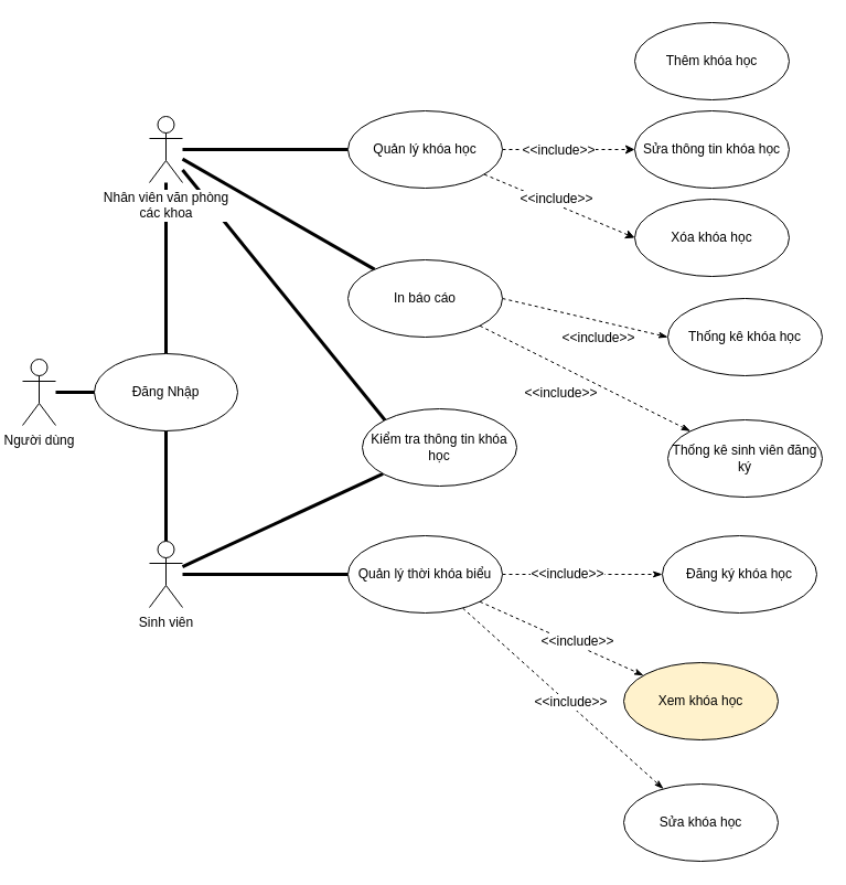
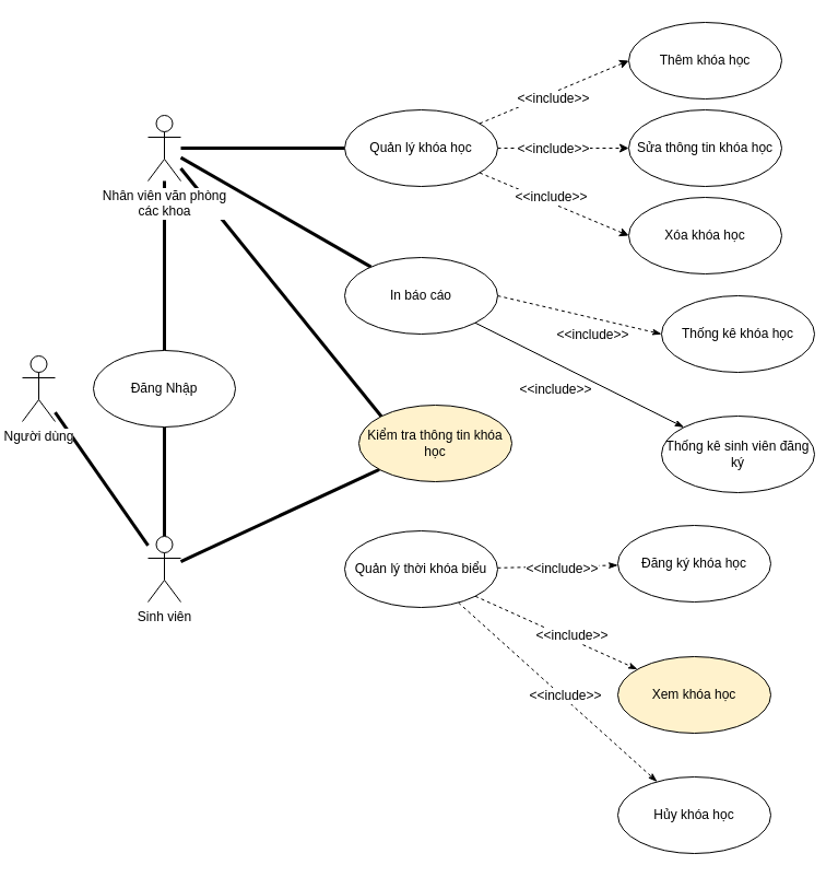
  <mxCell id="0" />
  <mxCell id="1" parent="0" />
  <mxCell id="2" style="edgeStyle=orthogonalEdgeStyle;rounded=0;orthogonalLoop=1;jettySize=auto;html=1;entryX=0;entryY=0.5;entryDx=0;entryDy=0;strokeColor=#000000;endArrow=none;endFill=0;strokeWidth=3;" parent="1" source="6" target="17" edge="1"><mxGeometry relative="1" as="geometry" /></mxCell>
  <mxCell id="3" style="edgeStyle=none;rounded=0;orthogonalLoop=1;jettySize=auto;html=1;endArrow=none;endFill=0;strokeColor=#000000;strokeWidth=3;" parent="1" source="6" target="27" edge="1"><mxGeometry relative="1" as="geometry" /></mxCell>
  <mxCell id="4" style="edgeStyle=none;rounded=0;orthogonalLoop=1;jettySize=auto;html=1;entryX=0;entryY=0;entryDx=0;entryDy=0;endArrow=none;endFill=0;strokeWidth=3;" parent="1" source="6" target="32" edge="1"><mxGeometry relative="1" as="geometry" /></mxCell>
  <mxCell id="5" style="edgeStyle=none;rounded=0;orthogonalLoop=1;jettySize=auto;html=1;entryX=0.5;entryY=0;entryDx=0;entryDy=0;endArrow=none;endFill=0;strokeWidth=3;" parent="1" source="6" target="39" edge="1"><mxGeometry relative="1" as="geometry" /></mxCell>
  <mxCell id="6" value="Nhân viên văn phòng&lt;br&gt;các khoa" style="shape=umlActor;verticalLabelPosition=bottom;labelBackgroundColor=#ffffff;verticalAlign=top;html=1;" parent="1" vertex="1"><mxGeometry x="135" y="105" width="30" height="60" as="geometry" /></mxCell>
- <mxCell id="7" style="edgeStyle=none;rounded=0;orthogonalLoop=1;jettySize=auto;html=1;endArrow=none;endFill=0;strokeColor=#000000;strokeWidth=3;" parent="1" source="10" target="21" edge="1"><mxGeometry relative="1" as="geometry" /></mxCell>
  <mxCell id="8" style="edgeStyle=none;rounded=0;orthogonalLoop=1;jettySize=auto;html=1;endArrow=none;endFill=0;strokeWidth=3;" parent="1" source="10" target="32" edge="1"><mxGeometry relative="1" as="geometry" /></mxCell>
  <mxCell id="9" style="edgeStyle=none;rounded=0;orthogonalLoop=1;jettySize=auto;html=1;entryX=0.5;entryY=1;entryDx=0;entryDy=0;endArrow=none;endFill=0;strokeWidth=3;" parent="1" source="10" target="39" edge="1"><mxGeometry relative="1" as="geometry" /></mxCell>
  <mxCell id="10" value="Sinh viên" style="shape=umlActor;verticalLabelPosition=bottom;labelBackgroundColor=#ffffff;verticalAlign=top;html=1;" parent="1" vertex="1"><mxGeometry x="135" y="490" width="30" height="60" as="geometry" /></mxCell>
  <mxCell id="11" style="rounded=0;orthogonalLoop=1;jettySize=auto;html=1;entryX=0;entryY=0.5;entryDx=0;entryDy=0;dashed=1;" parent="1" source="17" target="24" edge="1"><mxGeometry relative="1" as="geometry" /></mxCell>
  <mxCell id="12" value="&amp;lt;&amp;lt;include&amp;gt;&amp;gt;" style="text;html=1;resizable=0;points=[];align=center;verticalAlign=middle;labelBackgroundColor=#ffffff;" parent="11" vertex="1" connectable="0"><mxGeometry x="-0.21" y="1" relative="1" as="geometry"><mxPoint x="11.5" y="0.5" as="offset" /></mxGeometry></mxCell>
  <mxCell id="13" style="rounded=0;orthogonalLoop=1;jettySize=auto;html=1;dashed=1;" parent="1" source="17" target="23" edge="1"><mxGeometry relative="1" as="geometry" /></mxCell>
  <mxCell id="14" value="&amp;lt;&amp;lt;include&amp;gt;&amp;gt;" style="text;html=1;resizable=0;points=[];align=center;verticalAlign=middle;labelBackgroundColor=#ffffff;" parent="13" vertex="1" connectable="0"><mxGeometry x="-0.367" relative="1" as="geometry"><mxPoint x="12" as="offset" /></mxGeometry></mxCell>
+ <mxCell id="15" style="orthogonalLoop=1;jettySize=auto;html=1;entryX=0;entryY=0.5;entryDx=0;entryDy=0;strokeColor=#000000;rounded=0;dashed=1;" parent="1" source="17" target="22" edge="1"><mxGeometry relative="1" as="geometry" /></mxCell>
+ <mxCell id="16" value="&amp;lt;&amp;lt;include&amp;gt;&amp;gt;" style="text;html=1;resizable=0;points=[];align=center;verticalAlign=middle;labelBackgroundColor=#ffffff;" parent="15" vertex="1" connectable="0"><mxGeometry x="0.182" y="-4" relative="1" as="geometry"><mxPoint x="-16" y="8" as="offset" /></mxGeometry></mxCell>
  <mxCell id="17" value="Quản lý khóa học" style="ellipse;whiteSpace=wrap;html=1;" parent="1" vertex="1"><mxGeometry x="315" y="100" width="140" height="70" as="geometry" /></mxCell>
  <mxCell id="18" style="edgeStyle=none;rounded=0;orthogonalLoop=1;jettySize=auto;html=1;endArrow=classicThin;endFill=1;strokeColor=#000000;strokeWidth=1;dashed=1;" parent="1" source="21" target="33" edge="1"><mxGeometry relative="1" as="geometry" /></mxCell>
  <mxCell id="19" style="edgeStyle=none;rounded=0;orthogonalLoop=1;jettySize=auto;html=1;exitX=1;exitY=1;exitDx=0;exitDy=0;endArrow=classicThin;endFill=1;strokeColor=#000000;strokeWidth=1;dashed=1;" parent="1" source="21" target="34" edge="1"><mxGeometry relative="1" as="geometry" /></mxCell>
  <mxCell id="20" style="edgeStyle=none;rounded=0;orthogonalLoop=1;jettySize=auto;html=1;endArrow=classicThin;endFill=1;strokeColor=#000000;strokeWidth=1;dashed=1;" parent="1" source="21" target="35" edge="1"><mxGeometry relative="1" as="geometry" /></mxCell>
  <mxCell id="21" value="Quản lý thời khóa biểu" style="ellipse;whiteSpace=wrap;html=1;" parent="1" vertex="1"><mxGeometry x="315" y="485" width="140" height="70" as="geometry" /></mxCell>
  <mxCell id="22" value="Thêm khóa học" style="ellipse;whiteSpace=wrap;html=1;" parent="1" vertex="1"><mxGeometry x="575" y="20" width="140" height="70" as="geometry" /></mxCell>
  <mxCell id="23" value="Sửa thông tin khóa học" style="ellipse;whiteSpace=wrap;html=1;" parent="1" vertex="1"><mxGeometry x="575" y="100" width="140" height="70" as="geometry" /></mxCell>
  <mxCell id="24" value="Xóa khóa học" style="ellipse;whiteSpace=wrap;html=1;" parent="1" vertex="1"><mxGeometry x="575" y="180" width="140" height="70" as="geometry" /></mxCell>
  <mxCell id="25" style="edgeStyle=none;rounded=0;orthogonalLoop=1;jettySize=auto;html=1;exitX=1;exitY=0.5;exitDx=0;exitDy=0;entryX=0;entryY=0.5;entryDx=0;entryDy=0;endArrow=classicThin;endFill=1;strokeColor=#000000;strokeWidth=1;dashed=1;" parent="1" source="27" target="28" edge="1"><mxGeometry relative="1" as="geometry" /></mxCell>
- <mxCell id="26" style="edgeStyle=none;rounded=0;orthogonalLoop=1;jettySize=auto;html=1;exitX=1;exitY=1;exitDx=0;exitDy=0;endArrow=classicThin;endFill=1;strokeColor=#000000;strokeWidth=1;dashed=1;" parent="1" source="27" target="29" edge="1"><mxGeometry relative="1" as="geometry" /></mxCell>
+ <mxCell id="26" style="edgeStyle=none;rounded=0;orthogonalLoop=1;jettySize=auto;html=1;exitX=1;exitY=1;exitDx=0;exitDy=0;endArrow=classicThin;endFill=1;strokeColor=#000000;strokeWidth=1;dashed=0;" parent="1" source="27" target="29" edge="1"><mxGeometry relative="1" as="geometry" /></mxCell>
  <mxCell id="27" value="In báo cáo" style="ellipse;whiteSpace=wrap;html=1;" parent="1" vertex="1"><mxGeometry x="315" y="235" width="140" height="70" as="geometry" /></mxCell>
  <mxCell id="28" value="Thống kê khóa học" style="ellipse;whiteSpace=wrap;html=1;" parent="1" vertex="1"><mxGeometry x="605" y="270" width="140" height="70" as="geometry" /></mxCell>
  <mxCell id="29" value="Thống kê sinh viên đăng ký" style="ellipse;whiteSpace=wrap;html=1;" parent="1" vertex="1"><mxGeometry x="605" y="380" width="140" height="70" as="geometry" /></mxCell>
  <mxCell id="30" value="&amp;lt;&amp;lt;include&amp;gt;&amp;gt;" style="text;html=1;resizable=0;points=[];align=center;verticalAlign=middle;labelBackgroundColor=#ffffff;" parent="1" vertex="1" connectable="0"><mxGeometry x="529.808" y="305.018" as="geometry"><mxPoint x="11.5" y="0.5" as="offset" /></mxGeometry></mxCell>
  <mxCell id="31" value="&amp;lt;&amp;lt;include&amp;gt;&amp;gt;" style="text;html=1;resizable=0;points=[];align=center;verticalAlign=middle;labelBackgroundColor=#ffffff;" parent="1" vertex="1" connectable="0"><mxGeometry x="524.808" y="200.018" as="geometry"><mxPoint x="-17.5" y="155.5" as="offset" /></mxGeometry></mxCell>
- <mxCell id="32" value="Kiểm tra thông tin khóa học" style="ellipse;whiteSpace=wrap;html=1;" parent="1" vertex="1"><mxGeometry x="328" y="370" width="140" height="70" as="geometry" /></mxCell>
- <mxCell id="33" value="Đăng ký khóa học" style="ellipse;whiteSpace=wrap;html=1;" parent="1" vertex="1"><mxGeometry x="600" y="485" width="140" height="70" as="geometry" /></mxCell>
+ <mxCell id="32" value="Kiểm tra thông tin khóa học" style="ellipse;whiteSpace=wrap;html=1;fillColor=#fff2cc;" parent="1" vertex="1"><mxGeometry x="328" y="370" width="140" height="70" as="geometry" /></mxCell>
+ <mxCell id="33" value="Đăng ký khóa học" style="ellipse;whiteSpace=wrap;html=1;" parent="1" vertex="1"><mxGeometry x="565" y="480" width="140" height="70" as="geometry" /></mxCell>
  <mxCell id="34" value="Xem khóa học" style="ellipse;whiteSpace=wrap;html=1;fillColor=#fff2cc;" parent="1" vertex="1"><mxGeometry x="565" y="600" width="140" height="70" as="geometry" /></mxCell>
- <mxCell id="35" value="Sửa khóa học" style="ellipse;whiteSpace=wrap;html=1;" parent="1" vertex="1"><mxGeometry x="565" y="710" width="140" height="70" as="geometry" /></mxCell>
+ <mxCell id="35" value="Hủy khóa học" style="ellipse;whiteSpace=wrap;html=1;" parent="1" vertex="1"><mxGeometry x="565" y="710" width="140" height="70" as="geometry" /></mxCell>
  <mxCell id="36" value="&amp;lt;&amp;lt;include&amp;gt;&amp;gt;" style="text;html=1;resizable=0;points=[];align=center;verticalAlign=middle;labelBackgroundColor=#ffffff;" parent="1" vertex="1" connectable="0"><mxGeometry x="514.808" y="190.018" as="geometry"><mxPoint x="-1.5" y="329.5" as="offset" /></mxGeometry></mxCell>
  <mxCell id="37" value="&amp;lt;&amp;lt;include&amp;gt;&amp;gt;" style="text;html=1;resizable=0;points=[];align=center;verticalAlign=middle;labelBackgroundColor=#ffffff;" parent="1" vertex="1" connectable="0"><mxGeometry x="524.808" y="200.018" as="geometry"><mxPoint x="-2.5" y="380.5" as="offset" /></mxGeometry></mxCell>
  <mxCell id="38" value="&amp;lt;&amp;lt;include&amp;gt;&amp;gt;" style="text;html=1;resizable=0;points=[];align=center;verticalAlign=middle;labelBackgroundColor=#ffffff;" parent="1" vertex="1" connectable="0"><mxGeometry x="504.808" y="635.018" as="geometry"><mxPoint x="11.5" y="0.5" as="offset" /></mxGeometry></mxCell>
  <mxCell id="39" value="Đăng Nhập" style="ellipse;whiteSpace=wrap;html=1;" parent="1" vertex="1"><mxGeometry x="85" y="320" width="130" height="70" as="geometry" /></mxCell>
- <mxCell id="40" style="edgeStyle=none;rounded=0;orthogonalLoop=1;jettySize=auto;html=1;entryX=0;entryY=0.5;entryDx=0;entryDy=0;endArrow=none;endFill=0;strokeWidth=3;" parent="1" source="41" target="39" edge="1"><mxGeometry relative="1" as="geometry" /></mxCell>
+ <mxCell id="40" style="edgeStyle=none;rounded=0;orthogonalLoop=1;jettySize=auto;html=1;endArrow=none;endFill=0;strokeWidth=3;" parent="1" source="41" target="10" edge="1"><mxGeometry relative="1" as="geometry" /></mxCell>
  <mxCell id="41" value="Người dùng" style="shape=umlActor;verticalLabelPosition=bottom;labelBackgroundColor=#ffffff;verticalAlign=top;html=1;outlineConnect=0;" parent="1" vertex="1"><mxGeometry x="20" y="325" width="30" height="60" as="geometry" /></mxCell>
